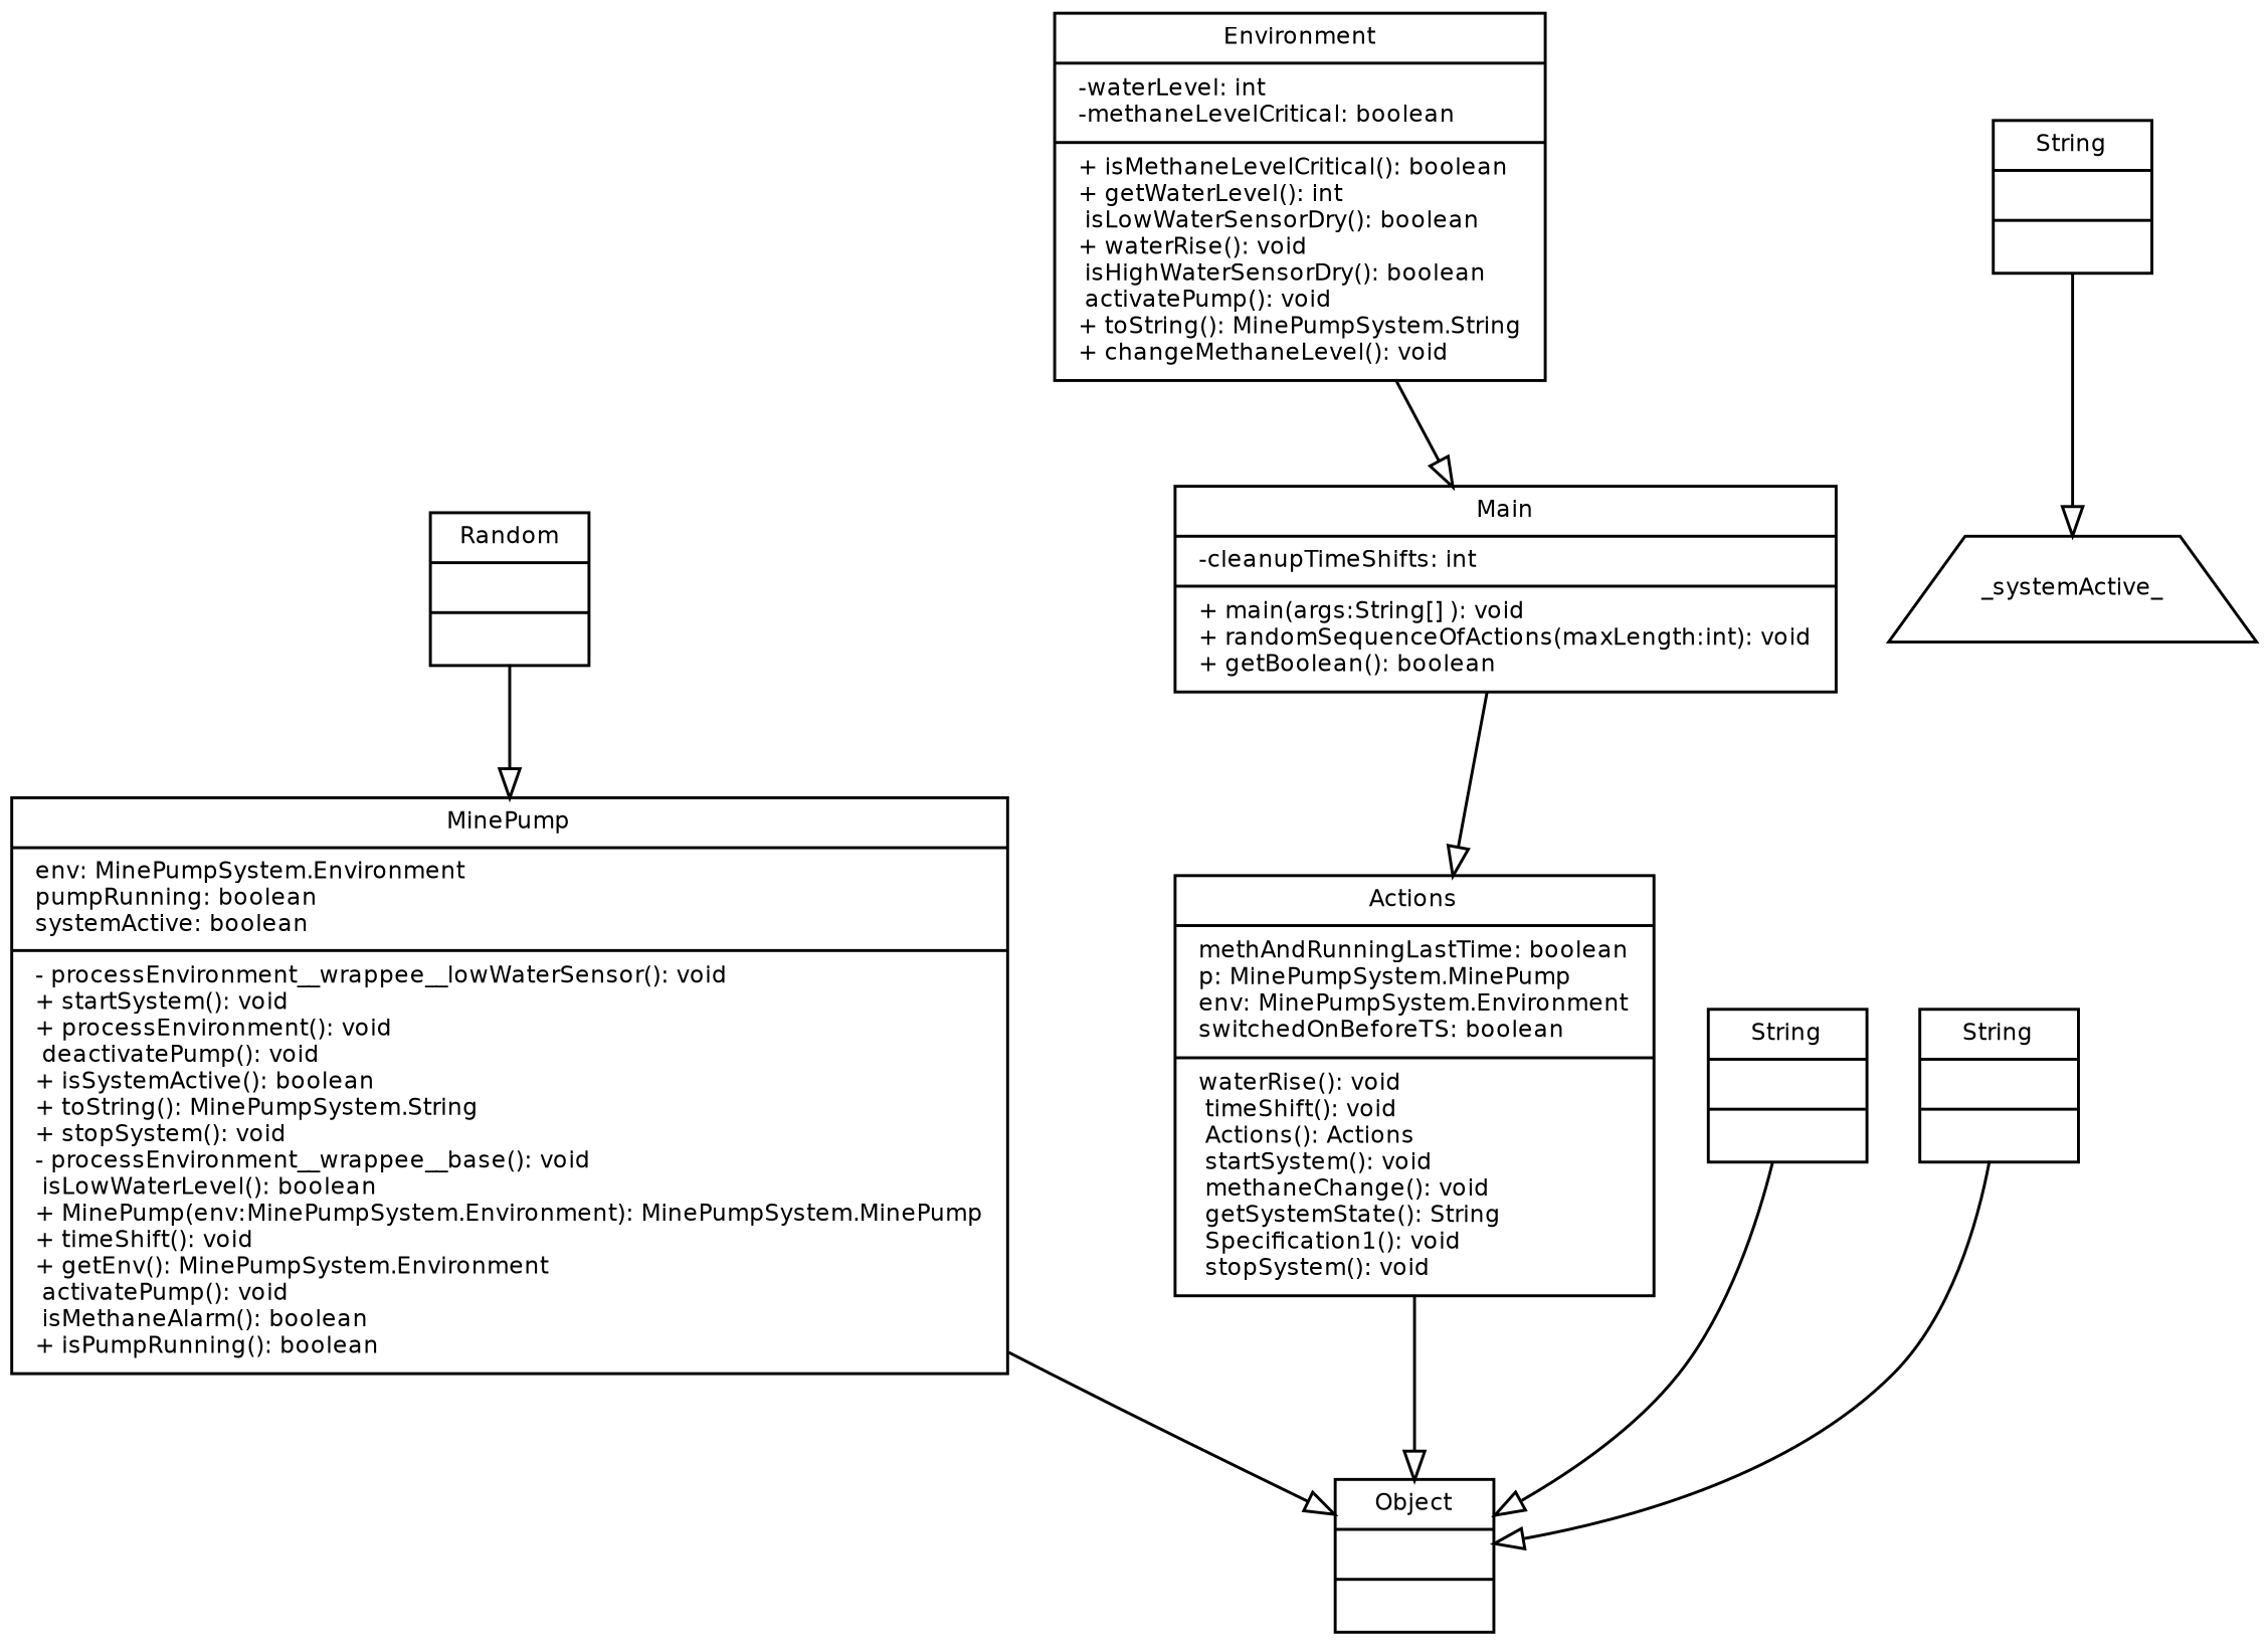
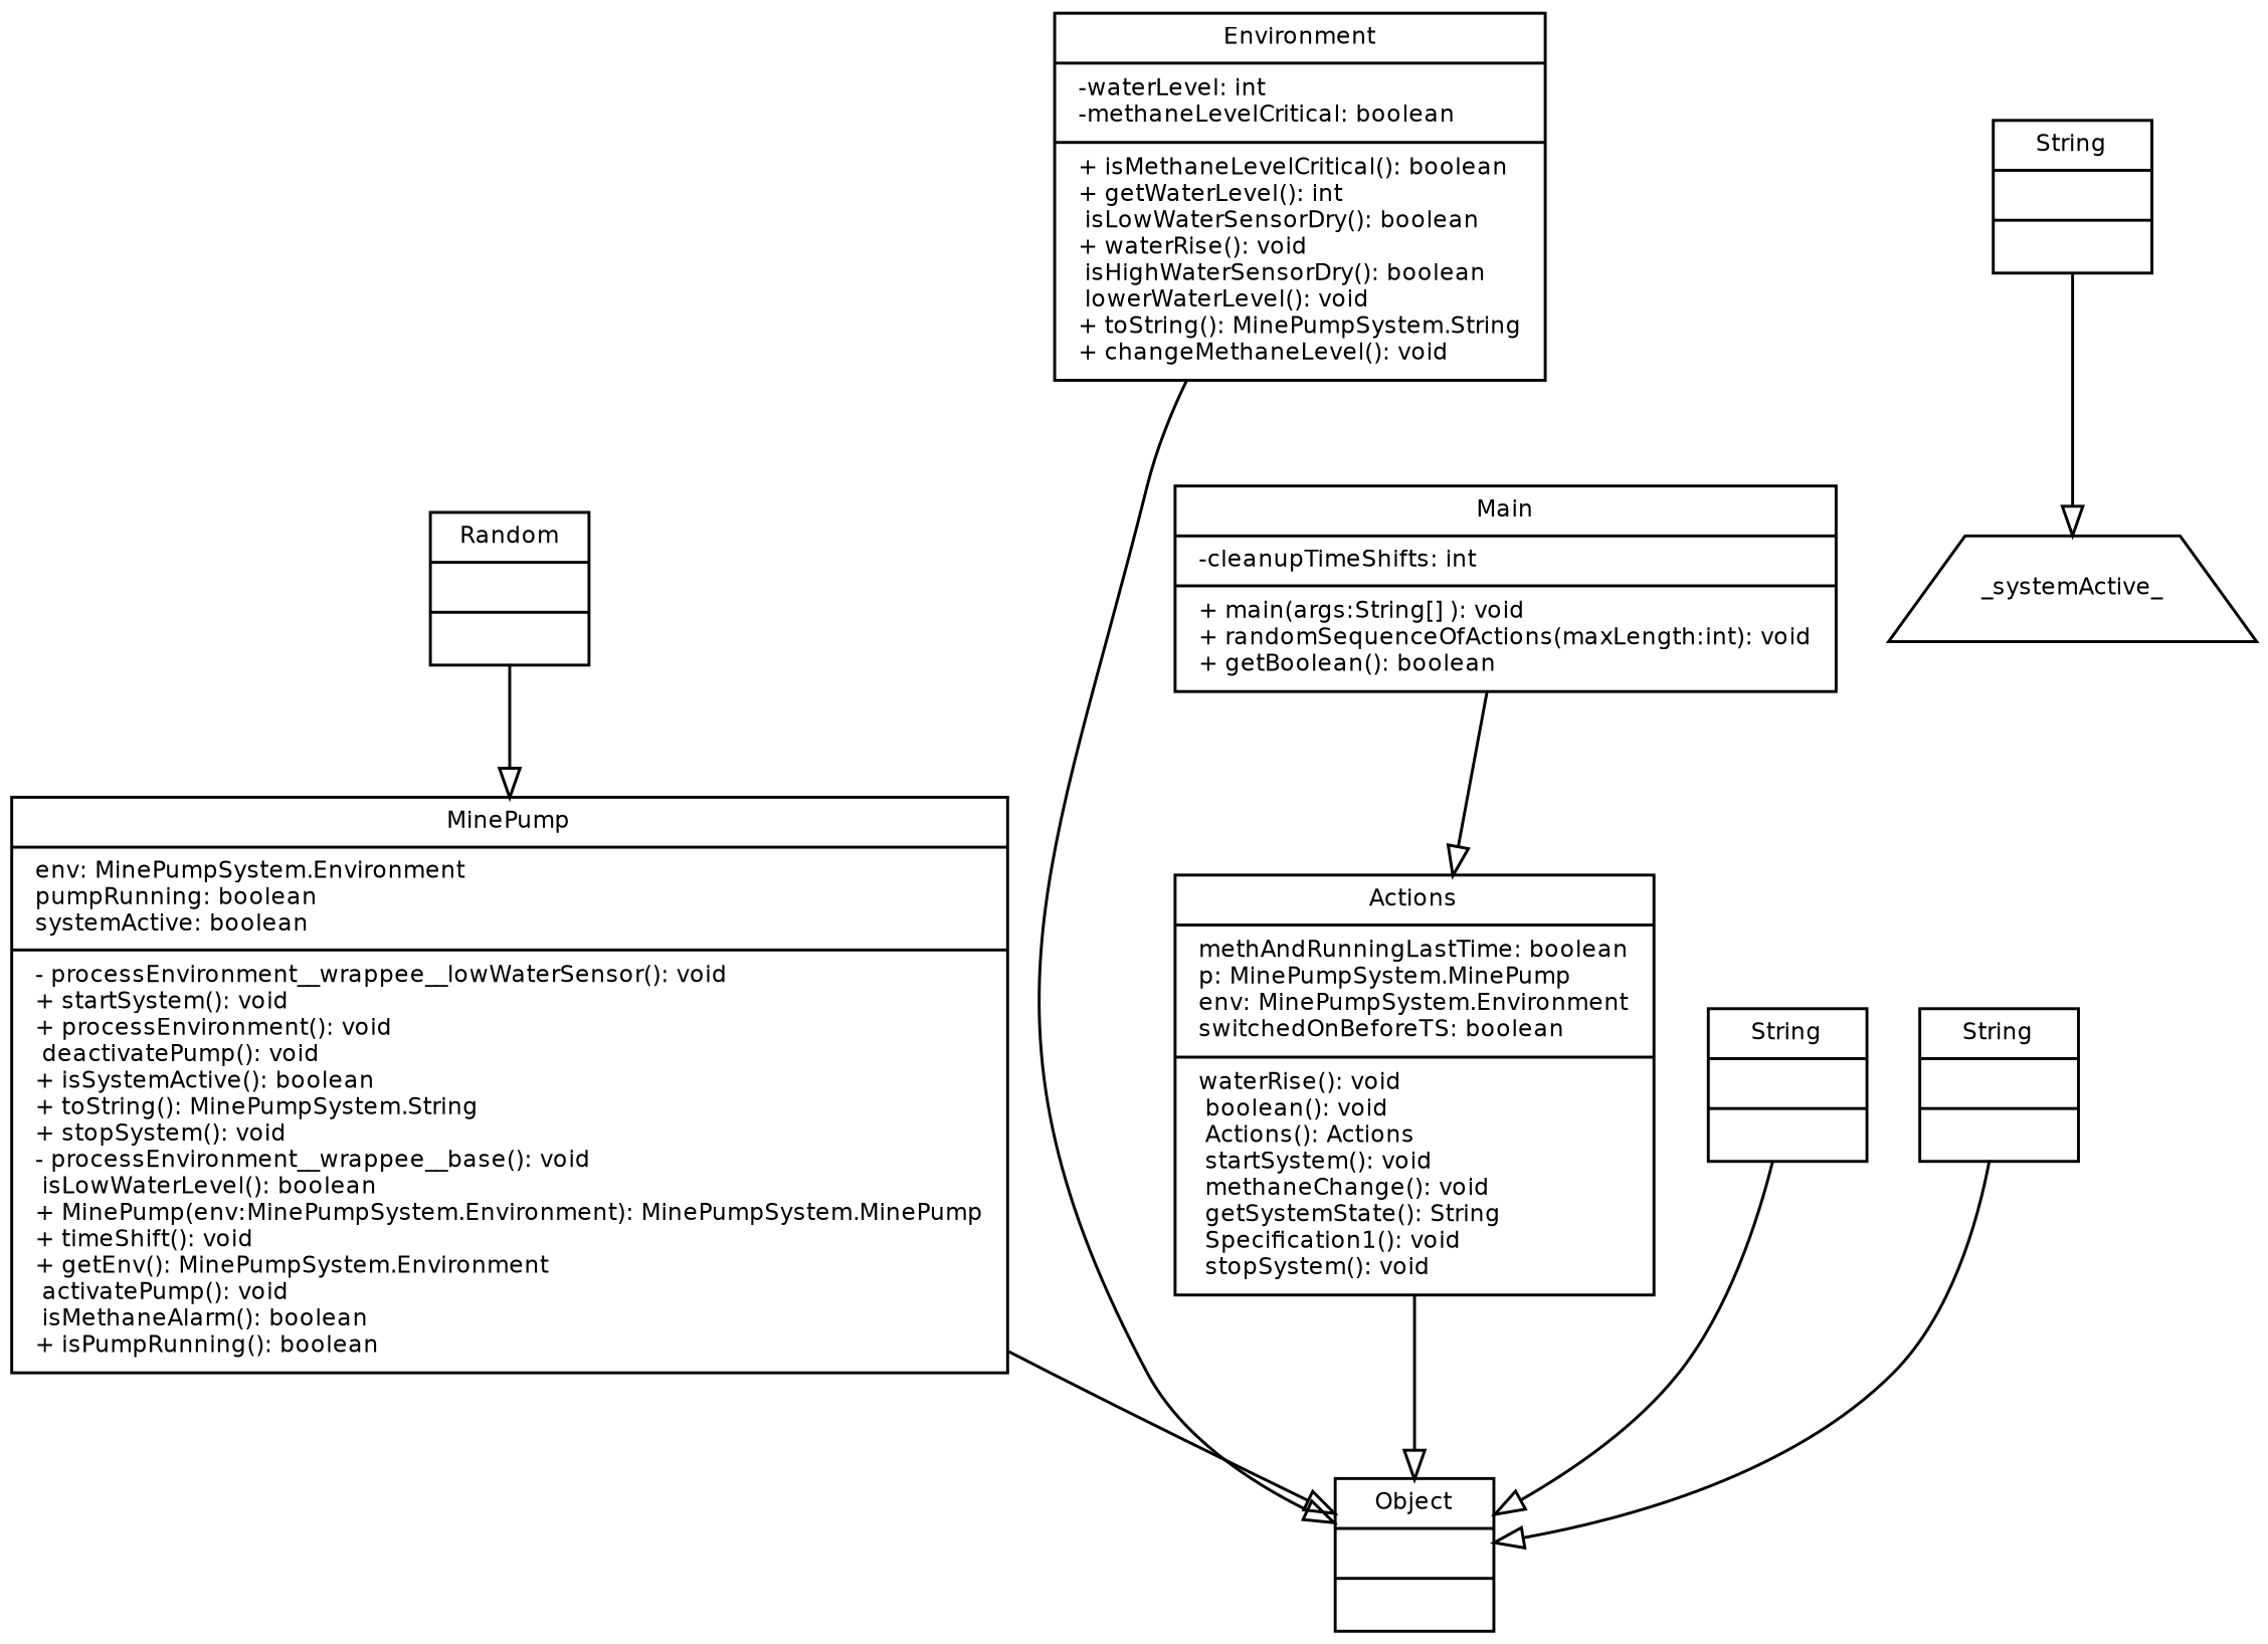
  digraph {
    fontname="Bitstream Vera Sans"
    fontsize=8
    node [fontname="Bitstream Vera Sans" fontsize=8 shape=record]
    edge [arrowhead=empty arrowtail=none fontname="Bitstream Vera Sans" fontsize=8 style=solid]
    n1 [label="{Random||}"]
    n2 [label="{MinePump|env: MinePumpSystem.Environment\lpumpRunning: boolean\lsystemActive: boolean\l|- processEnvironment__wrappee__lowWaterSensor(): void\l+ startSystem(): void\l+ processEnvironment(): void\l deactivatePump(): void\l+ isSystemActive(): boolean\l+ toString(): MinePumpSystem.String\l+ stopSystem(): void\l- processEnvironment__wrappee__base(): void\l isLowWaterLevel(): boolean\l+ MinePump(env:MinePumpSystem.Environment): MinePumpSystem.MinePump\l+ timeShift(): void\l+ getEnv(): MinePumpSystem.Environment\l activatePump(): void\l isMethaneAlarm(): boolean\l+ isPumpRunning(): boolean\l}"]
    n3 [label="{Object||}"]
-   n4 [label="{Actions|methAndRunningLastTime: boolean\lp: MinePumpSystem.MinePump\lenv: MinePumpSystem.Environment\lswitchedOnBeforeTS: boolean\l| waterRise(): void\l timeShift(): void\l Actions(): Actions\l startSystem(): void\l methaneChange(): void\l getSystemState(): String\l Specification1(): void\l stopSystem(): void\l}"]
-   n5 [label="{Environment|-waterLevel: int\l-methaneLevelCritical: boolean\l|+ isMethaneLevelCritical(): boolean\l+ getWaterLevel(): int\l isLowWaterSensorDry(): boolean\l+ waterRise(): void\l isHighWaterSensorDry(): boolean\l activatePump(): void\l+ toString(): MinePumpSystem.String\l+ changeMethaneLevel(): void\l}"]
+   n4 [label="{Actions|methAndRunningLastTime: boolean\lp: MinePumpSystem.MinePump\lenv: MinePumpSystem.Environment\lswitchedOnBeforeTS: boolean\l| waterRise(): void\l boolean(): void\l Actions(): Actions\l startSystem(): void\l methaneChange(): void\l getSystemState(): String\l Specification1(): void\l stopSystem(): void\l}"]
+   n5 [label="{Environment|-waterLevel: int\l-methaneLevelCritical: boolean\l|+ isMethaneLevelCritical(): boolean\l+ getWaterLevel(): int\l isLowWaterSensorDry(): boolean\l+ waterRise(): void\l isHighWaterSensorDry(): boolean\l lowerWaterLevel(): void\l+ toString(): MinePumpSystem.String\l+ changeMethaneLevel(): void\l}"]
    n6 [label="{String||}"]
    n7 [label=_systemActive_ shape=trapezium]
    n8 [label="{String||}"]
    n9 [label="{String||}"]
    n10 [label="{Main|-cleanupTimeShifts: int\l|+ main(args:String[] ): void\l+ randomSequenceOfActions(maxLength:int): void\l+ getBoolean(): boolean\l}"]
    n1 -> n2
    n2 -> n3
    n4 -> n3
-   n5 -> n10
+   n5 -> n3
    n6 -> n7
    n8 -> n3
    n9 -> n3
    n10 -> n4
  }
